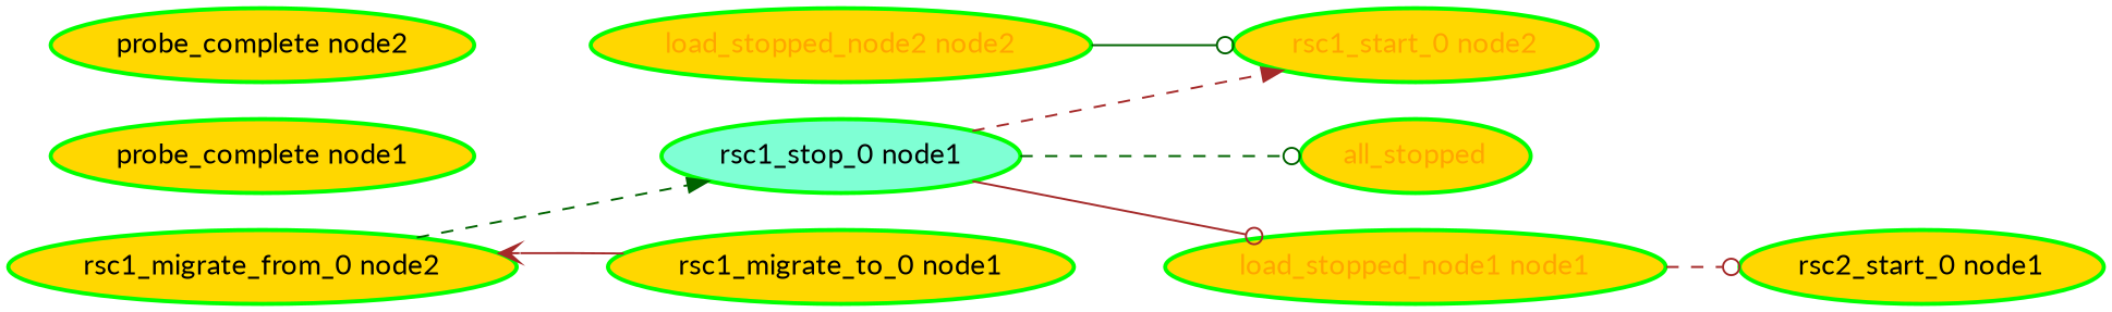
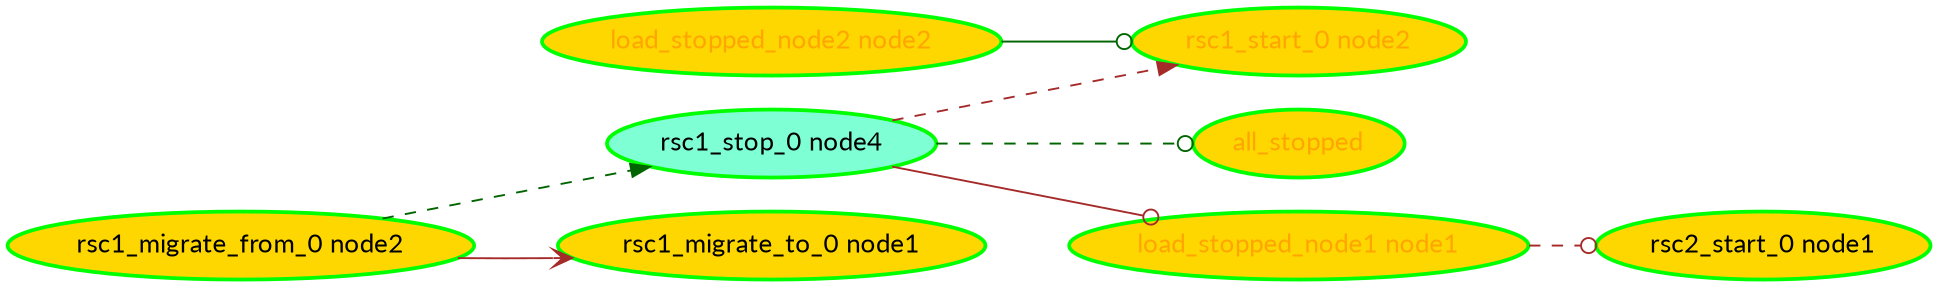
  digraph {
    fontname=Lato
    rankdir=LR
    node [color=green fillcolor=gold fontcolor=black fontname=Lato style="bold,filled"]
    edge [arrowhead=odot color=brown fontname=Lato style=dashed]
    all_stopped [fontcolor=orange]
    "load_stopped_node1 node1" [fontcolor=orange]
    "rsc2_start_0 node1"
    "load_stopped_node2 node2" [fontcolor=orange]
    "rsc1_start_0 node2" [fontcolor=orange]
-   "probe_complete node1"
-   "probe_complete node2"
-   "rsc1_stop_0 node1" [fillcolor=aquamarine]
+   "rsc1_stop_0 node1" [fillcolor=aquamarine label="rsc1_stop_0 node4"]
    "rsc1_migrate_from_0 node2"
    "rsc1_migrate_to_0 node1"
    "load_stopped_node1 node1" -> "rsc2_start_0 node1"
    "load_stopped_node2 node2" -> "rsc1_start_0 node2" [color=darkgreen style=solid]
    "rsc1_stop_0 node1" -> all_stopped [color=darkgreen]
    "rsc1_stop_0 node1" -> "load_stopped_node1 node1" [style=solid]
    "rsc1_stop_0 node1" -> "rsc1_start_0 node2" [arrowhead=normal]
    "rsc1_migrate_from_0 node2" -> "rsc1_stop_0 node1" [arrowhead=normal color=darkgreen]
-   "rsc1_migrate_to_0 node1" -> "rsc1_migrate_from_0 node2" [arrowhead=vee style=solid]
+   "rsc1_migrate_from_0 node2" -> "rsc1_migrate_to_0 node1" [arrowhead=vee style=solid]
  }
